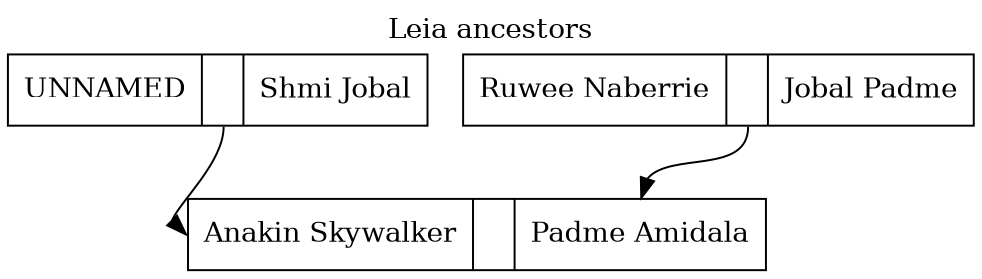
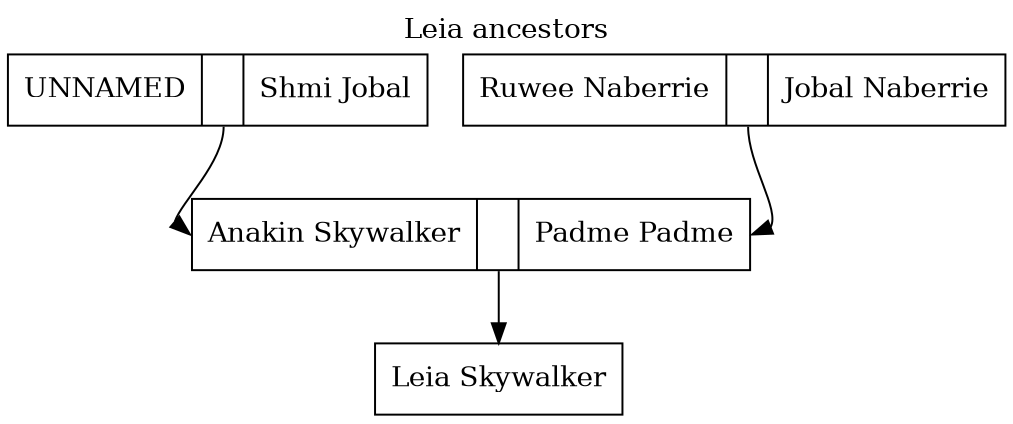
  digraph {
    label="Leia ancestors"
    labelloc=t
    rankdir=TB
    node [shape=record]
    edge [tailport=u]
-   n1 [label="<h>Anakin Skywalker|<u>|<w>Padme Amidala"]
-   n3 [label="<h>Ruwee Naberrie|<u>|<w>Jobal Padme"]
+   n1 [label="<h>Anakin Skywalker|<u>|<w>Padme Padme"]
+   n2 [label="<i>Leia Skywalker"]
+   n3 [label="<h>Ruwee Naberrie|<u>|<w>Jobal Naberrie"]
    n4 [label="<h>UNNAMED|<u>|<w>Shmi Jobal"]
+   n1 -> n2 [headport=i]
    n3 -> n1 [headport=w]
    n4 -> n1 [headport=h]
  }
